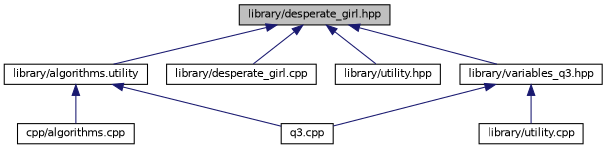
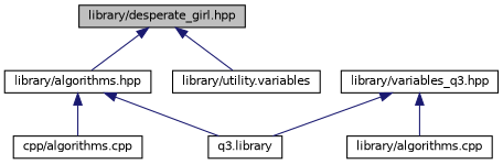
  digraph {
    node [color=black fillcolor=white fontname=Helvetica fontsize=10 shape=record style=filled]
    edge [color=midnightblue dir=back fontname=Helvetica fontsize=10 labelfontname=Helvetica labelfontsize=10 style=solid]
    n1 [fillcolor=grey75 fontcolor=black height=0.2 label="library/desperate_girl.hpp" width=0.4]
-   n2 [height=0.2 label="library/algorithms.utility" width=0.4]
-   n3 [height=0.2 label="library/desperate_girl.cpp" width=0.4]
-   n4 [height=0.2 label="library/utility.hpp" width=0.4]
+   n2 [height=0.2 label="library/algorithms.hpp" width=0.4]
+   n4 [height=0.2 label="library/utility.variables" width=0.4]
    n5 [height=0.2 label="library/variables_q3.hpp" width=0.4]
    n6 [height=0.2 label="cpp/algorithms.cpp" width=0.4]
-   n7 [height=0.2 label="q3.cpp" width=0.4]
-   n8 [height=0.2 label="library/utility.cpp" width=0.4]
+   n7 [height=0.2 label="q3.library" width=0.4]
+   n8 [height=0.2 label="library/algorithms.cpp" width=0.4]
    n1 -> n2
-   n1 -> n3
    n1 -> n4
-   n1 -> n5
    n2 -> n6
    n2 -> n7
    n5 -> n7
    n5 -> n8
  }
